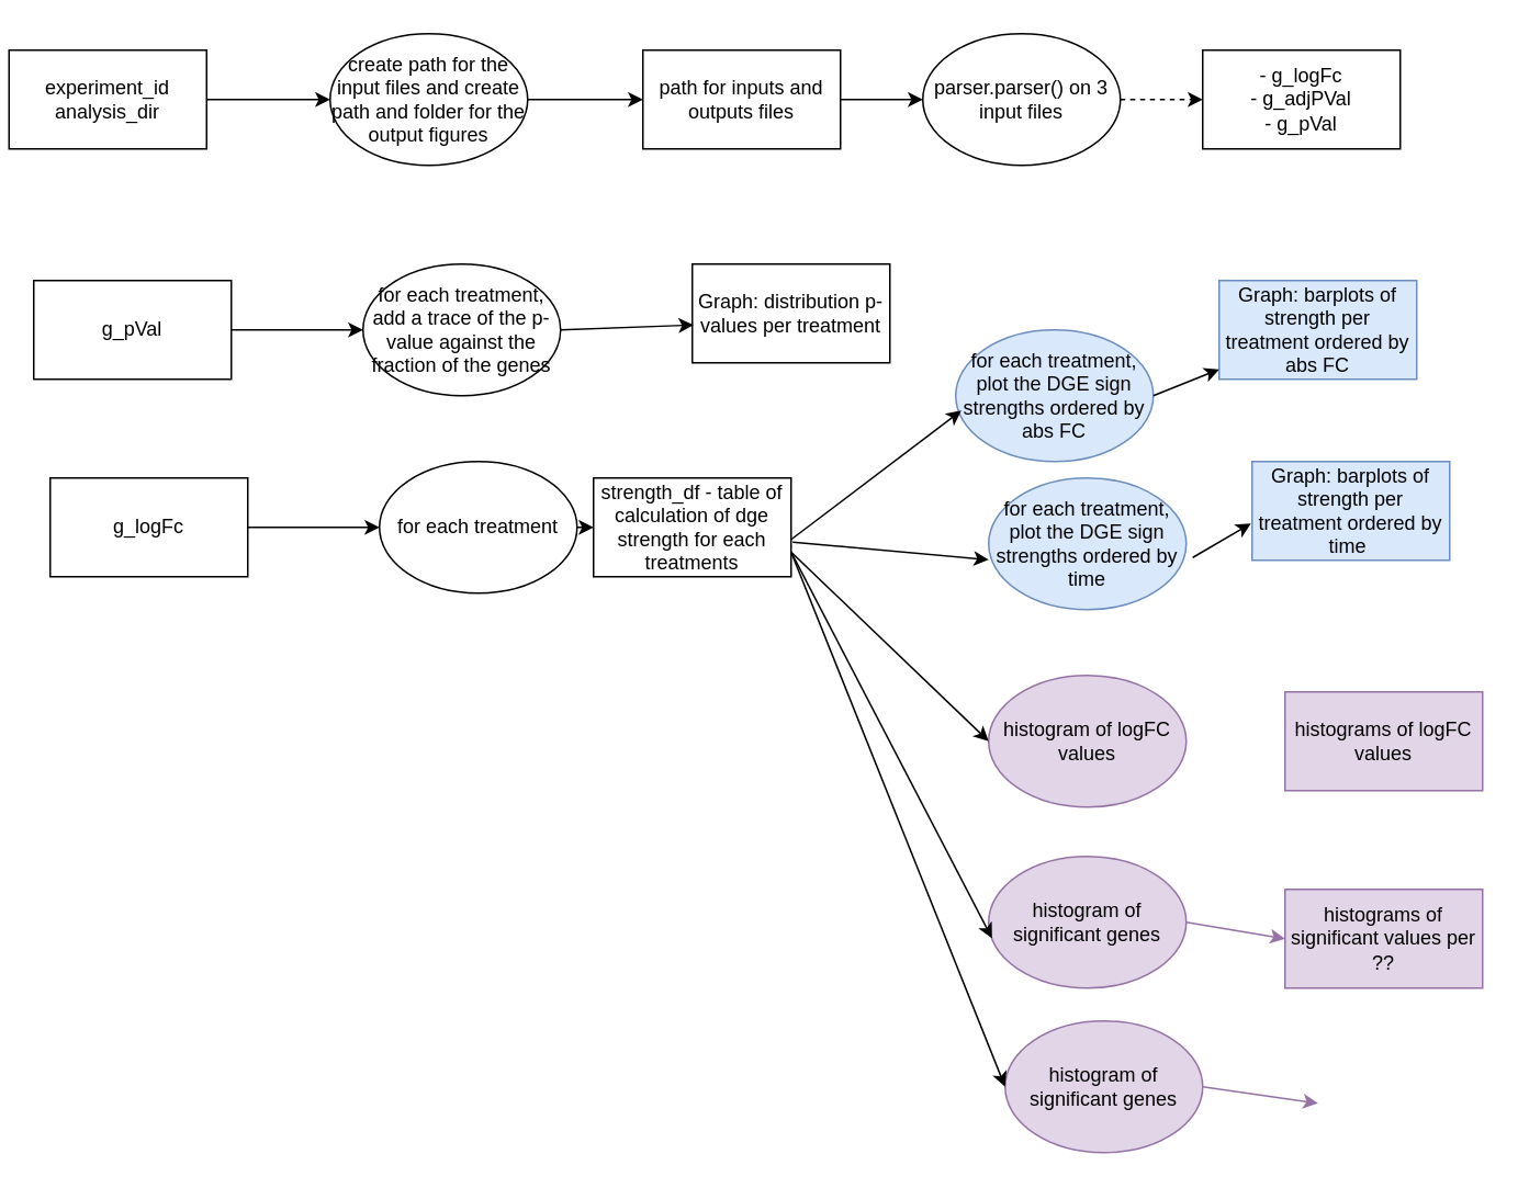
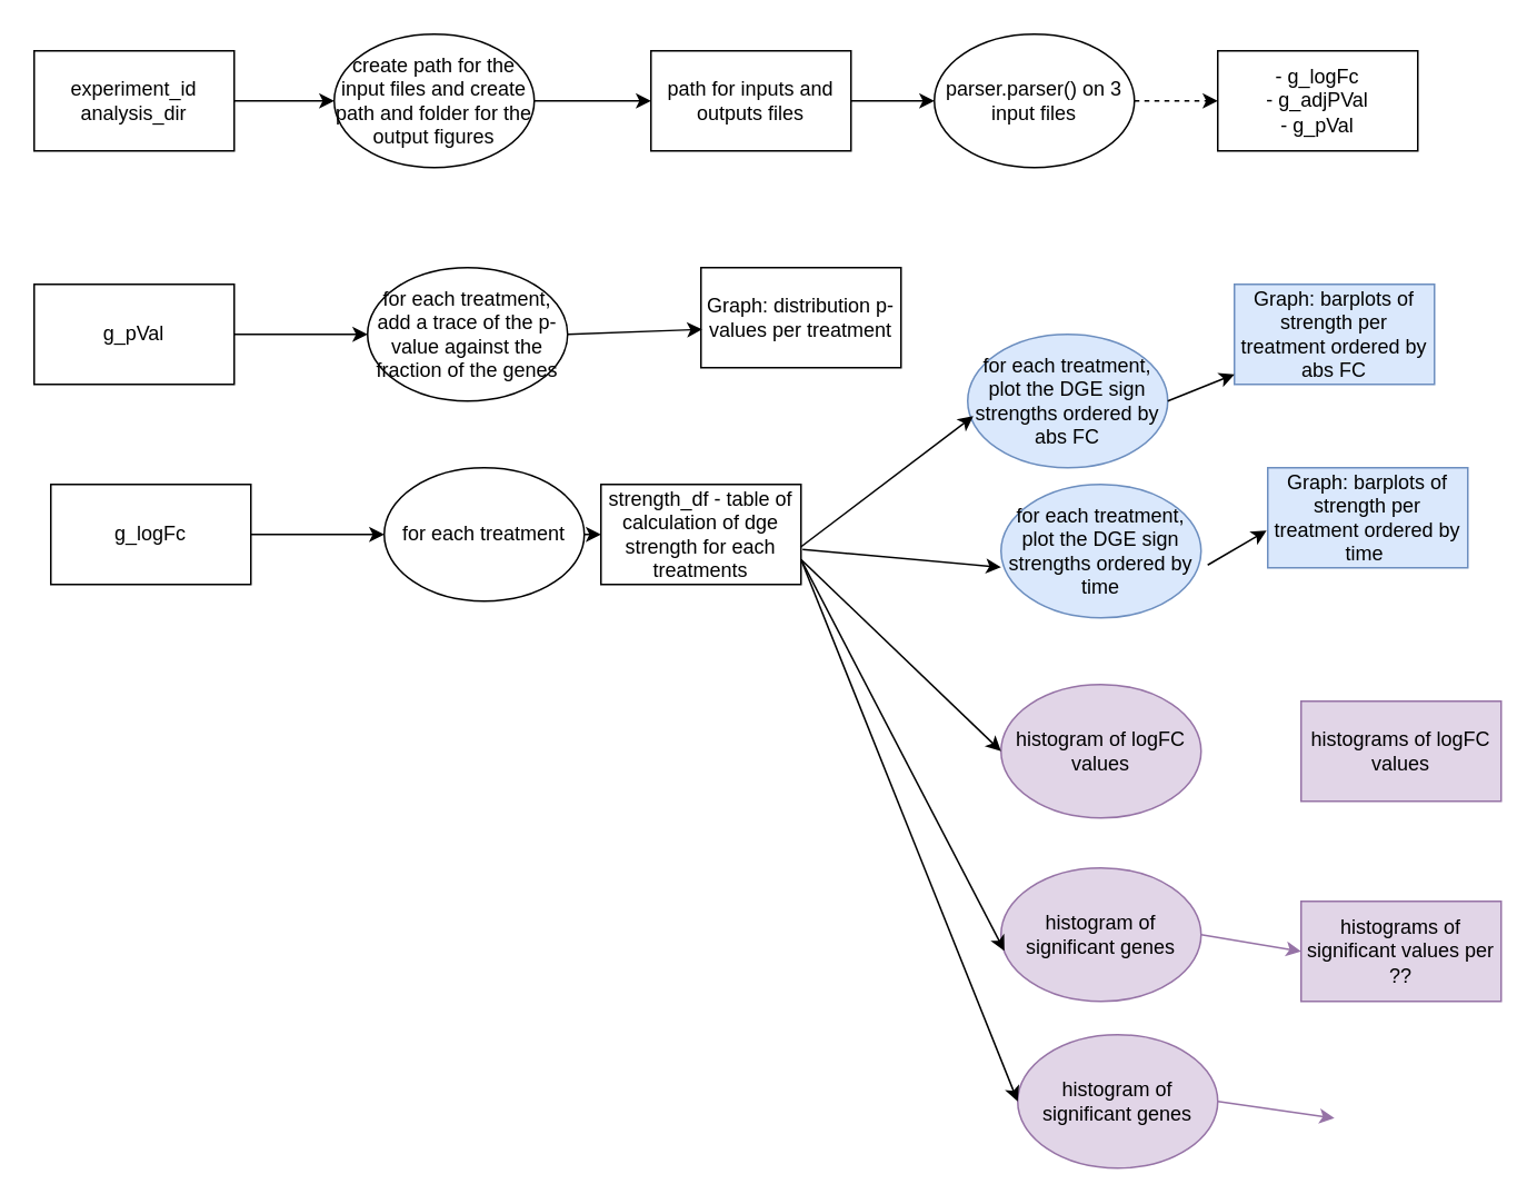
  <mxCell id="0" />
  <mxCell id="1" parent="0" />
- <mxCell id="2" value="experiment_id&lt;br&gt;analysis_dir" style="rounded=0;whiteSpace=wrap;html=1;" vertex="1" parent="1"><mxGeometry x="5" y="30" width="120" height="60" as="geometry" /></mxCell>
+ <mxCell id="2" value="experiment_id&lt;br&gt;analysis_dir" style="rounded=0;whiteSpace=wrap;html=1;" vertex="1" parent="1"><mxGeometry x="20" y="30" width="120" height="60" as="geometry" /></mxCell>
  <mxCell id="3" value="" style="endArrow=classic;html=1;entryX=0;entryY=0.5;entryDx=0;entryDy=0;exitX=1;exitY=0.5;exitDx=0;exitDy=0;" edge="1" parent="1" source="2" target="4"><mxGeometry width="50" height="50" relative="1" as="geometry"><mxPoint x="230" y="100" as="sourcePoint" /><mxPoint x="280" y="100" as="targetPoint" /></mxGeometry></mxCell>
  <mxCell id="4" value="create path for the input files and create path and folder for the output figures" style="ellipse;whiteSpace=wrap;html=1;" vertex="1" parent="1"><mxGeometry x="200" y="20" width="120" height="80" as="geometry" /></mxCell>
  <mxCell id="5" value="" style="endArrow=classic;html=1;exitX=1;exitY=0.5;exitDx=0;exitDy=0;entryX=0;entryY=0.5;entryDx=0;entryDy=0;" edge="1" parent="1" source="4" target="6"><mxGeometry width="50" height="50" relative="1" as="geometry"><mxPoint x="250" y="320" as="sourcePoint" /><mxPoint x="440" y="100" as="targetPoint" /></mxGeometry></mxCell>
  <mxCell id="6" value="path for inputs and outputs files" style="rounded=0;whiteSpace=wrap;html=1;" vertex="1" parent="1"><mxGeometry x="390" y="30" width="120" height="60" as="geometry" /></mxCell>
  <mxCell id="7" value="" style="endArrow=classic;html=1;exitX=1;exitY=0.5;exitDx=0;exitDy=0;exitPerimeter=0;" edge="1" parent="1" source="6" target="8"><mxGeometry width="50" height="50" relative="1" as="geometry"><mxPoint x="250" y="320" as="sourcePoint" /><mxPoint x="660" y="100" as="targetPoint" /></mxGeometry></mxCell>
  <mxCell id="8" value="parser.parser() on 3 input files" style="ellipse;whiteSpace=wrap;html=1;" vertex="1" parent="1"><mxGeometry x="560" y="20" width="120" height="80" as="geometry" /></mxCell>
  <mxCell id="9" value="" style="endArrow=classic;html=1;exitX=1;exitY=0.5;exitDx=0;exitDy=0;dashed=1;" edge="1" parent="1" source="8" target="10"><mxGeometry width="50" height="50" relative="1" as="geometry"><mxPoint x="490" y="310" as="sourcePoint" /><mxPoint x="540" y="260" as="targetPoint" /></mxGeometry></mxCell>
  <mxCell id="10" value="-&amp;nbsp;g_logFc&lt;br&gt;-&amp;nbsp;g_adjPVal&lt;br&gt;-&amp;nbsp;g_pVal" style="rounded=0;whiteSpace=wrap;html=1;" vertex="1" parent="1"><mxGeometry x="730" y="30" width="120" height="60" as="geometry" /></mxCell>
  <mxCell id="11" value="g_pVal" style="rounded=0;whiteSpace=wrap;html=1;" vertex="1" parent="1"><mxGeometry x="20" y="170" width="120" height="60" as="geometry" /></mxCell>
  <mxCell id="12" value="for each treatment,&lt;br&gt;add a trace of the p-value against the fraction of the genes" style="ellipse;whiteSpace=wrap;html=1;" vertex="1" parent="1"><mxGeometry x="220" y="160" width="120" height="80" as="geometry" /></mxCell>
  <mxCell id="13" value="" style="endArrow=classic;html=1;exitX=1;exitY=0.5;exitDx=0;exitDy=0;entryX=0;entryY=0.5;entryDx=0;entryDy=0;" edge="1" parent="1" source="11" target="12"><mxGeometry width="50" height="50" relative="1" as="geometry"><mxPoint x="410" y="310" as="sourcePoint" /><mxPoint x="460" y="260" as="targetPoint" /></mxGeometry></mxCell>
  <mxCell id="14" value="Graph: distribution p-values per treatment" style="rounded=0;whiteSpace=wrap;html=1;" vertex="1" parent="1"><mxGeometry x="420" y="160" width="120" height="60" as="geometry" /></mxCell>
  <mxCell id="15" value="" style="endArrow=classic;html=1;entryX=0.006;entryY=0.617;entryDx=0;entryDy=0;entryPerimeter=0;exitX=1;exitY=0.5;exitDx=0;exitDy=0;" edge="1" parent="1" source="12" target="14"><mxGeometry width="50" height="50" relative="1" as="geometry"><mxPoint x="350" y="350" as="sourcePoint" /><mxPoint x="460" y="240" as="targetPoint" /></mxGeometry></mxCell>
  <mxCell id="16" value="g_logFc" style="rounded=0;whiteSpace=wrap;html=1;" vertex="1" parent="1"><mxGeometry x="30" y="290" width="120" height="60" as="geometry" /></mxCell>
  <mxCell id="17" value="for each treatment" style="ellipse;whiteSpace=wrap;html=1;" vertex="1" parent="1"><mxGeometry x="230" y="280" width="120" height="80" as="geometry" /></mxCell>
  <mxCell id="18" value="" style="endArrow=classic;html=1;exitX=1;exitY=0.5;exitDx=0;exitDy=0;entryX=0;entryY=0.5;entryDx=0;entryDy=0;" edge="1" parent="1" source="16" target="17"><mxGeometry width="50" height="50" relative="1" as="geometry"><mxPoint x="410" y="290" as="sourcePoint" /><mxPoint x="460" y="240" as="targetPoint" /></mxGeometry></mxCell>
  <mxCell id="19" value="strength_df - table of calculation of dge strength for each treatments" style="rounded=0;whiteSpace=wrap;html=1;" vertex="1" parent="1"><mxGeometry x="360" y="290" width="120" height="60" as="geometry" /></mxCell>
  <mxCell id="20" value="" style="endArrow=classic;html=1;exitX=1;exitY=0.5;exitDx=0;exitDy=0;entryX=0;entryY=0.5;entryDx=0;entryDy=0;" edge="1" parent="1" source="17" target="19"><mxGeometry width="50" height="50" relative="1" as="geometry"><mxPoint x="410" y="260" as="sourcePoint" /><mxPoint x="460" y="210" as="targetPoint" /></mxGeometry></mxCell>
  <mxCell id="21" value="&lt;span&gt;for each treatment,&lt;/span&gt;&lt;br&gt;&lt;span&gt;plot the DGE sign strengths ordered by abs FC&lt;/span&gt;" style="ellipse;whiteSpace=wrap;html=1;fillColor=#dae8fc;strokeColor=#6c8ebf;" vertex="1" parent="1"><mxGeometry x="580" y="200" width="120" height="80" as="geometry" /></mxCell>
  <mxCell id="22" value="&lt;span&gt;Graph: barplots of strength per treatment ordered by abs FC&lt;/span&gt;" style="rounded=0;whiteSpace=wrap;html=1;fillColor=#dae8fc;strokeColor=#6c8ebf;" vertex="1" parent="1"><mxGeometry x="740" y="170" width="120" height="60" as="geometry" /></mxCell>
  <mxCell id="23" value="" style="endArrow=classic;html=1;exitX=0.997;exitY=0.628;exitDx=0;exitDy=0;exitPerimeter=0;entryX=0.028;entryY=0.613;entryDx=0;entryDy=0;entryPerimeter=0;" edge="1" parent="1" source="19" target="21"><mxGeometry width="50" height="50" relative="1" as="geometry"><mxPoint x="410" y="260" as="sourcePoint" /><mxPoint x="460" y="210" as="targetPoint" /></mxGeometry></mxCell>
  <mxCell id="24" value="" style="endArrow=classic;html=1;exitX=1;exitY=0.5;exitDx=0;exitDy=0;" edge="1" parent="1" source="21" target="22"><mxGeometry width="50" height="50" relative="1" as="geometry"><mxPoint x="410" y="260" as="sourcePoint" /><mxPoint x="460" y="210" as="targetPoint" /></mxGeometry></mxCell>
  <mxCell id="25" value="for each treatment,&lt;br&gt;plot the DGE sign strengths ordered by time" style="ellipse;whiteSpace=wrap;html=1;fillColor=#dae8fc;strokeColor=#6c8ebf;" vertex="1" parent="1"><mxGeometry x="600" y="290" width="120" height="80" as="geometry" /></mxCell>
  <mxCell id="26" value="&lt;span&gt;Graph: barplots of strength per treatment ordered by time&amp;nbsp;&lt;/span&gt;" style="rounded=0;whiteSpace=wrap;html=1;fillColor=#dae8fc;strokeColor=#6c8ebf;" vertex="1" parent="1"><mxGeometry x="760" y="280" width="120" height="60" as="geometry" /></mxCell>
  <mxCell id="27" value="" style="endArrow=classic;html=1;exitX=1.008;exitY=0.65;exitDx=0;exitDy=0;exitPerimeter=0;entryX=0;entryY=0.621;entryDx=0;entryDy=0;entryPerimeter=0;" edge="1" parent="1" source="19" target="25"><mxGeometry width="50" height="50" relative="1" as="geometry"><mxPoint x="690" y="460" as="sourcePoint" /><mxPoint x="740" y="410" as="targetPoint" /></mxGeometry></mxCell>
  <mxCell id="28" value="" style="endArrow=classic;html=1;entryX=-0.006;entryY=0.628;entryDx=0;entryDy=0;entryPerimeter=0;exitX=1.033;exitY=0.604;exitDx=0;exitDy=0;exitPerimeter=0;" edge="1" parent="1" source="25" target="26"><mxGeometry width="50" height="50" relative="1" as="geometry"><mxPoint x="700" y="470" as="sourcePoint" /><mxPoint x="750" y="420" as="targetPoint" /></mxGeometry></mxCell>
  <mxCell id="29" value="histogram of logFC values" style="ellipse;whiteSpace=wrap;html=1;fillColor=#e1d5e7;strokeColor=#9673a6;" vertex="1" parent="1"><mxGeometry x="600" y="410" width="120" height="80" as="geometry" /></mxCell>
  <mxCell id="30" value="" style="endArrow=classic;html=1;entryX=0;entryY=0.5;entryDx=0;entryDy=0;exitX=1;exitY=0.75;exitDx=0;exitDy=0;" edge="1" parent="1" source="19" target="29"><mxGeometry width="50" height="50" relative="1" as="geometry"><mxPoint x="490" y="510" as="sourcePoint" /><mxPoint x="540" y="440" as="targetPoint" /></mxGeometry></mxCell>
  <mxCell id="31" value="&lt;span&gt;histograms of logFC values&lt;/span&gt;" style="rounded=0;whiteSpace=wrap;html=1;fillColor=#e1d5e7;strokeColor=#9673a6;" vertex="1" parent="1"><mxGeometry x="780" y="420" width="120" height="60" as="geometry" /></mxCell>
  <mxCell id="32" value="histogram of significant genes" style="ellipse;whiteSpace=wrap;html=1;fillColor=#e1d5e7;strokeColor=#9673a6;" vertex="1" parent="1"><mxGeometry x="600" y="520" width="120" height="80" as="geometry" /></mxCell>
  <mxCell id="33" value="histogram of significant genes" style="ellipse;whiteSpace=wrap;html=1;fillColor=#e1d5e7;strokeColor=#9673a6;" vertex="1" parent="1"><mxGeometry x="610" y="620" width="120" height="80" as="geometry" /></mxCell>
  <mxCell id="34" value="histograms of significant values per&lt;br&gt;??" style="rounded=0;whiteSpace=wrap;html=1;fillColor=#e1d5e7;strokeColor=#9673a6;" vertex="1" parent="1"><mxGeometry x="780" y="540" width="120" height="60" as="geometry" /></mxCell>
  <mxCell id="35" value="" style="endArrow=classic;html=1;exitX=1;exitY=0.75;exitDx=0;exitDy=0;entryX=0.017;entryY=0.621;entryDx=0;entryDy=0;entryPerimeter=0;" edge="1" parent="1" source="19" target="32"><mxGeometry width="50" height="50" relative="1" as="geometry"><mxPoint x="460" y="580" as="sourcePoint" /><mxPoint x="510" y="530" as="targetPoint" /></mxGeometry></mxCell>
  <mxCell id="36" value="" style="endArrow=classic;html=1;exitX=1;exitY=0.75;exitDx=0;exitDy=0;entryX=0;entryY=0.5;entryDx=0;entryDy=0;" edge="1" parent="1" source="19" target="33"><mxGeometry width="50" height="50" relative="1" as="geometry"><mxPoint x="460" y="580" as="sourcePoint" /><mxPoint x="510" y="530" as="targetPoint" /></mxGeometry></mxCell>
  <mxCell id="37" value="" style="endArrow=classic;html=1;exitX=1;exitY=0.5;exitDx=0;exitDy=0;entryX=0;entryY=0.5;entryDx=0;entryDy=0;fillColor=#e1d5e7;strokeColor=#9673a6;" edge="1" parent="1" source="32" target="34"><mxGeometry width="50" height="50" relative="1" as="geometry"><mxPoint x="460" y="580" as="sourcePoint" /><mxPoint x="510" y="530" as="targetPoint" /></mxGeometry></mxCell>
  <mxCell id="38" value="" style="endArrow=classic;html=1;exitX=1;exitY=0.5;exitDx=0;exitDy=0;entryX=0;entryY=0.5;entryDx=0;entryDy=0;fillColor=#e1d5e7;strokeColor=#9673a6;" edge="1" parent="1" source="33"><mxGeometry width="50" height="50" relative="1" as="geometry"><mxPoint x="460" y="580" as="sourcePoint" /><mxPoint x="800" y="670" as="targetPoint" /></mxGeometry></mxCell>
